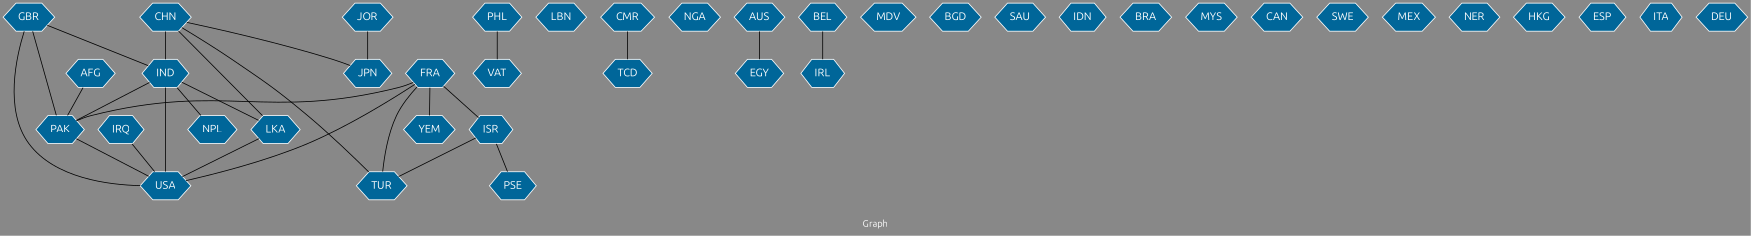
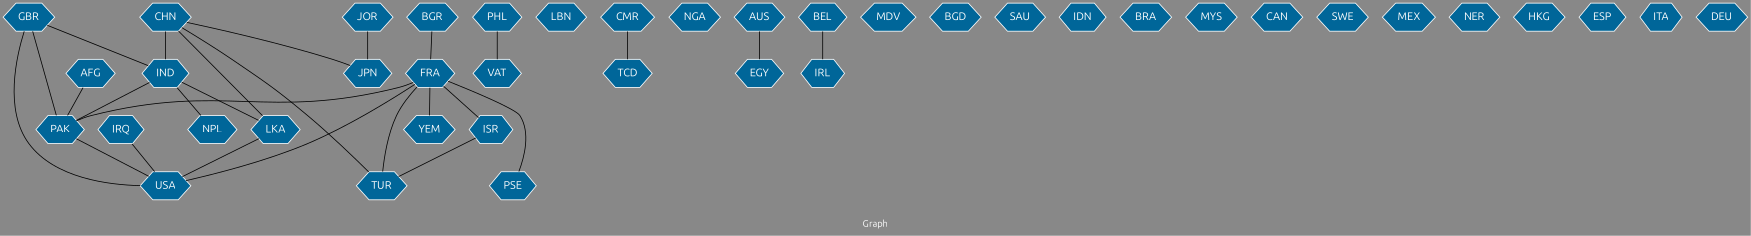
  graph {
    bgcolor="#888888"
    fontcolor=white
    fontname=Ubuntu
    fontsize=12
    label="Graph"
    node [color=white fillcolor="#006699" fontcolor=white fontname=Ubuntu shape=hexagon style=filled]
    edge [arrowhead=open color=black fontcolor=white fontname=Ubuntu fontsize=12 weight=1]
    n1 [label=USA]
    n2 [label=VAT]
    n3 [label=PHL]
    n4 [label=FRA]
    n5 [label=PAK]
    n6 [label=TUR]
    n7 [label=YEM]
    n8 [label=ISR]
    n9 [label=IND]
    n10 [label=NPL]
    n11 [label=LKA]
    n12 [label=PSE]
    n13 [label=LBN]
    n14 [label=CMR]
    n15 [label=TCD]
    n16 [label=NGA]
    n17 [label=GBR]
    n18 [label=IRQ]
    n19 [label=EGY]
    n20 [label=BEL]
    n21 [label=IRL]
    n22 [label=MDV]
    n23 [label=JOR]
    n24 [label=JPN]
    n25 [label=BGD]
    n26 [label=CHN]
    n27 [label=SAU]
    n28 [label=IDN]
    n29 [label=BRA]
    n30 [label=AUS]
    n31 [label=MYS]
    n32 [label=CAN]
    n33 [label=SWE]
    n34 [label=AFG]
+   n35 [label=BGR]
    n36 [label=MEX]
    n37 [label=NER]
    n38 [label=HKG]
    n39 [label=ESP]
    n40 [label=ITA]
    n41 [label=DEU]
    n3 -- n2 [weight=4]
    n4 -- n1
    n4 -- n5 [weight=3]
    n4 -- n6
    n4 -- n7
    n4 -- n8 [weight=2]
    n5 -- n1 [weight=3]
    n8 -- n6
-   n8 -- n12 [weight=2]
-   n9 -- n1 [weight=7]
+   n4 -- n12 [weight=2]
    n9 -- n5
    n9 -- n10 [weight=3]
    n9 -- n11 [weight=2]
    n11 -- n1 [weight=2]
    n14 -- n15
    n17 -- n1 [weight=2]
    n17 -- n5
    n17 -- n9
    n18 -- n1
    n20 -- n21
    n23 -- n24 [weight=2]
    n26 -- n6
    n26 -- n9 [weight=6]
    n26 -- n11
    n26 -- n24
    n30 -- n19
    n34 -- n5
+   n35 -- n4
  }
